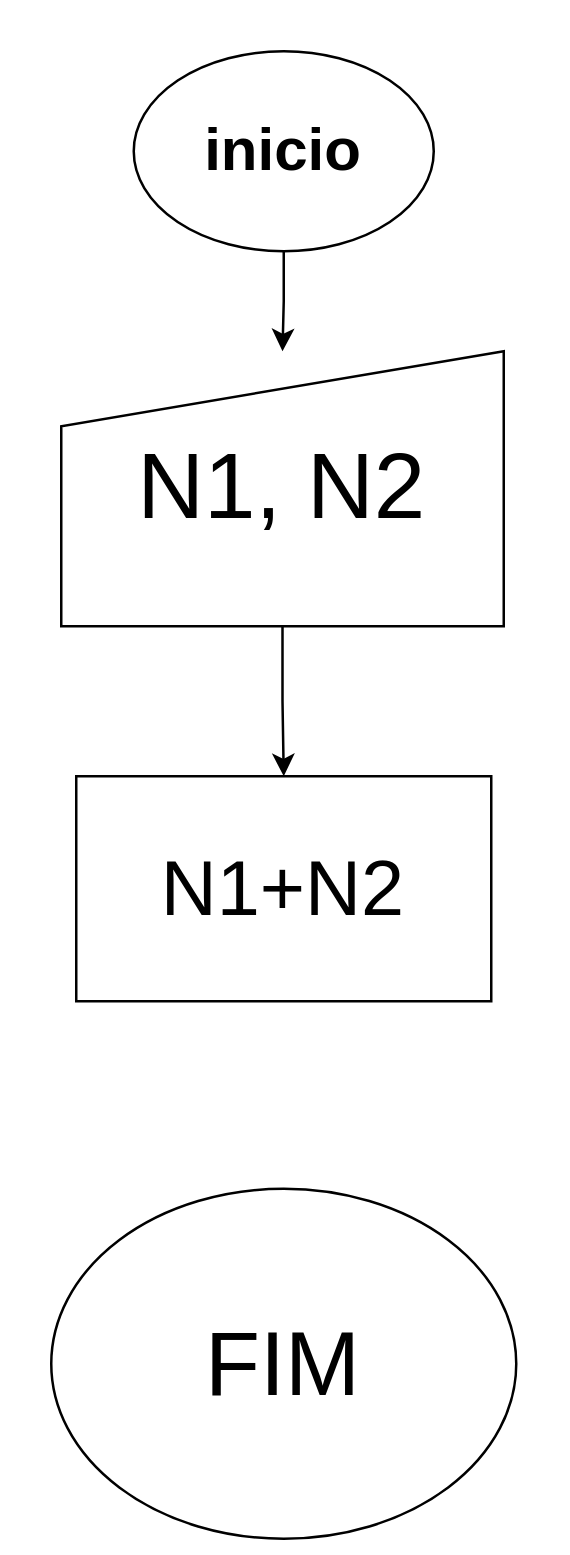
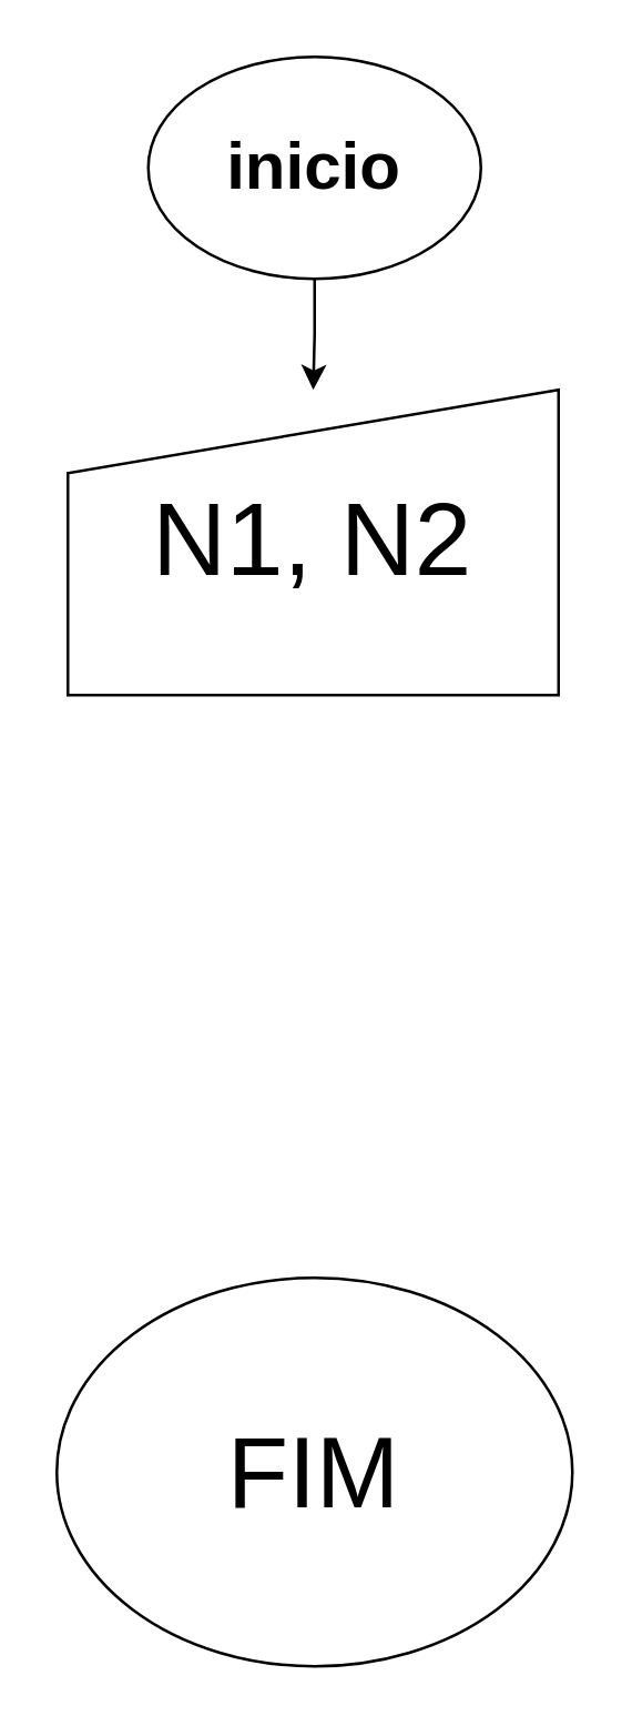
  <mxCell id="0" />
  <mxCell id="1" parent="0" />
  <mxCell id="2" style="edgeStyle=orthogonalEdgeStyle;rounded=0;orthogonalLoop=1;jettySize=auto;html=1;entryX=0.5;entryY=0;entryDx=0;entryDy=0;" edge="1" parent="1" source="3" target="5"><mxGeometry relative="1" as="geometry"><mxPoint x="113" y="110" as="targetPoint" /></mxGeometry></mxCell>
  <mxCell id="3" value="&lt;h1 style=&quot;line-height: 110%;&quot;&gt;inicio&lt;/h1&gt;" style="ellipse;whiteSpace=wrap;html=1;" vertex="1" parent="1"><mxGeometry x="53" y="20" width="120" height="80" as="geometry" /></mxCell>
- <mxCell id="4" value="" style="edgeStyle=orthogonalEdgeStyle;rounded=0;orthogonalLoop=1;jettySize=auto;html=1;" edge="1" parent="1" source="5" target="6"><mxGeometry relative="1" as="geometry" /></mxCell>
  <mxCell id="5" value="N1, N2" style="shape=manualInput;whiteSpace=wrap;html=1;fontSize=37;" vertex="1" parent="1"><mxGeometry x="24" y="140" width="177" height="110" as="geometry" /></mxCell>
- <mxCell id="6" value="N1+N2" style="whiteSpace=wrap;html=1;fontSize=31;" vertex="1" parent="1"><mxGeometry x="30" y="310" width="166" height="90" as="geometry" /></mxCell>
- <mxCell id="7" value="FIM" style="ellipse;whiteSpace=wrap;html=1;fontSize=36;" vertex="1" parent="1"><mxGeometry x="20" y="475" width="186" height="140" as="geometry" /></mxCell>
+ <mxCell id="7" value="FIM" style="ellipse;whiteSpace=wrap;html=1;fontSize=36;" vertex="1" parent="1"><mxGeometry x="20" y="460" width="186" height="140" as="geometry" /></mxCell>
